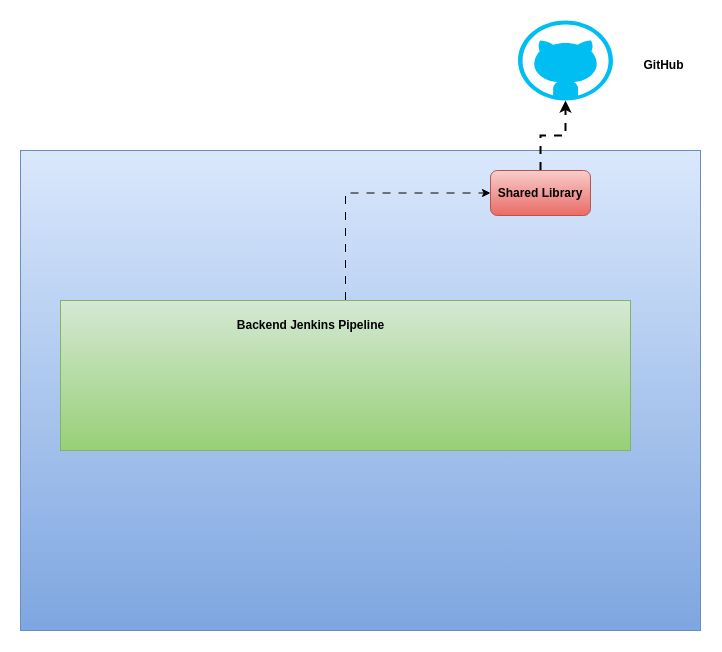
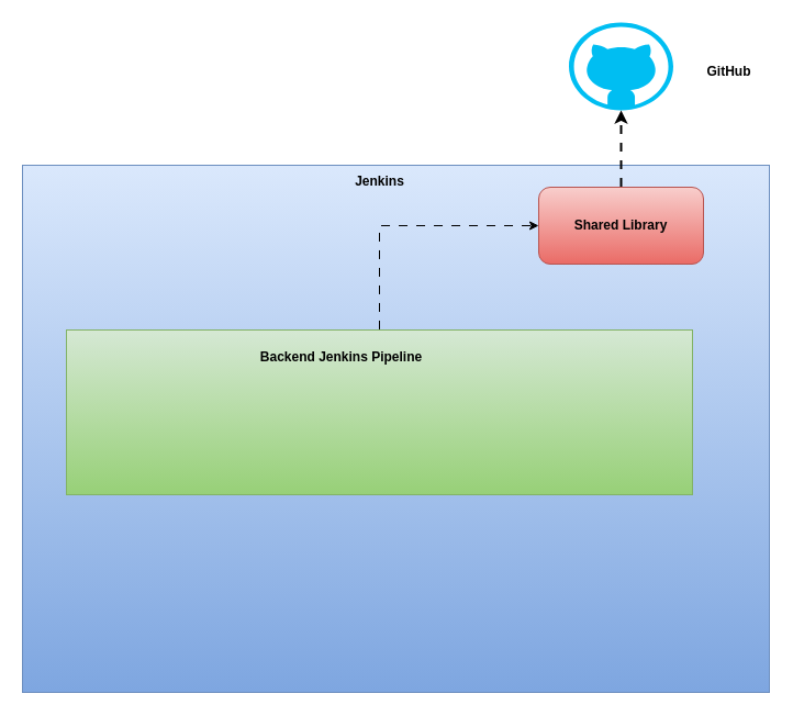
  <mxCell id="0" />
  <mxCell id="1" parent="0" />
  <mxCell id="2" value="" style="rounded=0;whiteSpace=wrap;html=1;fillColor=#dae8fc;gradientColor=#7ea6e0;strokeColor=#6c8ebf;" vertex="1" parent="1"><mxGeometry x="20" y="150" width="680" height="480" as="geometry" /></mxCell>
  <mxCell id="3" style="edgeStyle=orthogonalEdgeStyle;rounded=0;orthogonalLoop=1;jettySize=auto;html=1;entryX=0;entryY=0.5;entryDx=0;entryDy=0;flowAnimation=1;" edge="1" parent="1" source="4" target="7"><mxGeometry relative="1" as="geometry" /></mxCell>
  <mxCell id="4" value="" style="rounded=0;whiteSpace=wrap;html=1;fillColor=#d5e8d4;gradientColor=#97d077;strokeColor=#82b366;" vertex="1" parent="1"><mxGeometry x="60" y="300" width="570" height="150" as="geometry" /></mxCell>
+ <mxCell id="5" value="&lt;b&gt;Jenkins&lt;/b&gt;" style="text;html=1;align=center;verticalAlign=middle;resizable=0;points=[];autosize=1;strokeColor=none;fillColor=none;" vertex="1" parent="1"><mxGeometry x="310" y="150" width="70" height="30" as="geometry" /></mxCell>
  <mxCell id="6" value="&lt;b&gt;Backend Jenkins Pipeline&lt;/b&gt;" style="text;html=1;align=center;verticalAlign=middle;resizable=0;points=[];autosize=1;strokeColor=none;fillColor=none;" vertex="1" parent="1"><mxGeometry x="225" y="310" width="170" height="30" as="geometry" /></mxCell>
- <mxCell id="7" value="&lt;b&gt;Shared Library&lt;/b&gt;" style="rounded=1;whiteSpace=wrap;html=1;fillColor=#f8cecc;gradientColor=#ea6b66;strokeColor=#b85450;" vertex="1" parent="1"><mxGeometry x="490" y="170" width="100" height="45" as="geometry" /></mxCell>
+ <mxCell id="7" value="&lt;b&gt;Shared Library&lt;/b&gt;" style="rounded=1;whiteSpace=wrap;html=1;fillColor=#f8cecc;gradientColor=#ea6b66;strokeColor=#b85450;" vertex="1" parent="1"><mxGeometry x="490" y="170" width="150" height="70" as="geometry" /></mxCell>
  <mxCell id="8" value="" style="verticalLabelPosition=bottom;html=1;verticalAlign=top;align=center;strokeColor=none;fillColor=#00BEF2;shape=mxgraph.azure.github_code;pointerEvents=1;" vertex="1" parent="1"><mxGeometry x="517.5" y="20" width="95" height="80" as="geometry" /></mxCell>
  <mxCell id="9" style="edgeStyle=orthogonalEdgeStyle;rounded=0;orthogonalLoop=1;jettySize=auto;html=1;entryX=0.5;entryY=1;entryDx=0;entryDy=0;entryPerimeter=0;flowAnimation=1;strokeWidth=2;" edge="1" parent="1" source="7" target="8"><mxGeometry relative="1" as="geometry" /></mxCell>
  <mxCell id="10" value="&lt;b&gt;GitHub&lt;/b&gt;" style="text;html=1;align=center;verticalAlign=middle;resizable=0;points=[];autosize=1;strokeColor=none;fillColor=none;" vertex="1" parent="1"><mxGeometry x="632.5" y="50" width="60" height="30" as="geometry" /></mxCell>
